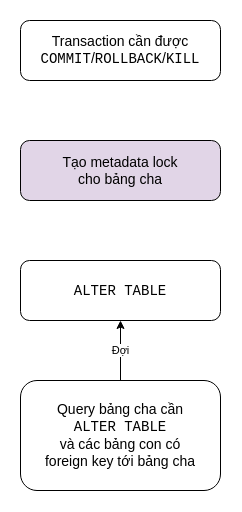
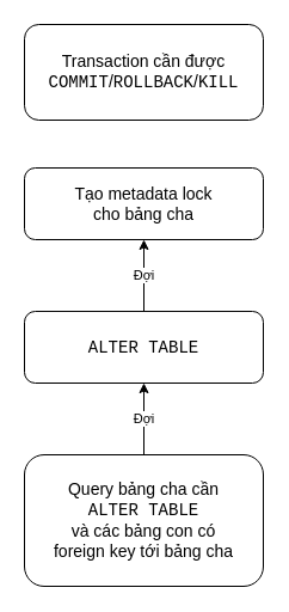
  <mxCell id="0" />
  <mxCell id="1" parent="0" />
- <mxCell id="2" value="Transaction cần được&lt;div&gt;&lt;font face=&quot;Courier New&quot;&gt;COMMIT&lt;/font&gt;/&lt;font face=&quot;Courier New&quot;&gt;ROLLBACK&lt;/font&gt;/&lt;font face=&quot;Courier New&quot;&gt;KILL&lt;/font&gt;&lt;/div&gt;" style="rounded=1;whiteSpace=wrap;html=1;fontSize=14;" vertex="1" parent="1"><mxGeometry x="20" y="20" width="200" height="60" as="geometry" /></mxCell>
- <mxCell id="3" value="Tạo metadata lock&lt;div&gt;cho bảng cha&lt;/div&gt;" style="rounded=1;whiteSpace=wrap;html=1;fontSize=14;fillColor=#e1d5e7;" vertex="1" parent="1"><mxGeometry x="20" y="140" width="200" height="60" as="geometry" /></mxCell>
+ <mxCell id="2" value="Transaction cần được&lt;div&gt;&lt;font face=&quot;Courier New&quot;&gt;COMMIT&lt;/font&gt;/&lt;font face=&quot;Courier New&quot;&gt;ROLLBACK&lt;/font&gt;/&lt;font face=&quot;Courier New&quot;&gt;KILL&lt;/font&gt;&lt;/div&gt;" style="rounded=1;whiteSpace=wrap;html=1;fontSize=14;" vertex="1" parent="1"><mxGeometry x="20" y="20" width="200" height="80" as="geometry" /></mxCell>
+ <mxCell id="3" value="Tạo metadata lock&lt;div&gt;cho bảng cha&lt;/div&gt;" style="rounded=1;whiteSpace=wrap;html=1;fontSize=14;" vertex="1" parent="1"><mxGeometry x="20" y="140" width="200" height="60" as="geometry" /></mxCell>
+ <mxCell id="4" value="Đợi" style="edgeStyle=orthogonalEdgeStyle;rounded=0;orthogonalLoop=1;jettySize=auto;html=1;exitX=0.5;exitY=0;exitDx=0;exitDy=0;entryX=0.5;entryY=1;entryDx=0;entryDy=0;" edge="1" parent="1" source="5" target="3"><mxGeometry relative="1" as="geometry" /></mxCell>
  <mxCell id="5" value="&lt;font face=&quot;Courier New&quot;&gt;ALTER TABLE&lt;/font&gt;" style="rounded=1;whiteSpace=wrap;html=1;fontSize=14;" vertex="1" parent="1"><mxGeometry x="20" y="260" width="200" height="60" as="geometry" /></mxCell>
  <mxCell id="6" value="Đợi" style="edgeStyle=orthogonalEdgeStyle;rounded=0;orthogonalLoop=1;jettySize=auto;html=1;exitX=0.5;exitY=0;exitDx=0;exitDy=0;entryX=0.5;entryY=1;entryDx=0;entryDy=0;" edge="1" parent="1" source="7" target="5"><mxGeometry relative="1" as="geometry" /></mxCell>
  <mxCell id="7" value="Query bảng cha cần&lt;div&gt;&lt;font face=&quot;Courier New&quot;&gt;ALTER TABLE&lt;/font&gt;&lt;/div&gt;&lt;div&gt;và các bảng con có&lt;/div&gt;&lt;div&gt;foreign key tới bảng cha&lt;/div&gt;" style="rounded=1;whiteSpace=wrap;html=1;fontSize=14;" vertex="1" parent="1"><mxGeometry x="20" y="380" width="200" height="110" as="geometry" /></mxCell>
